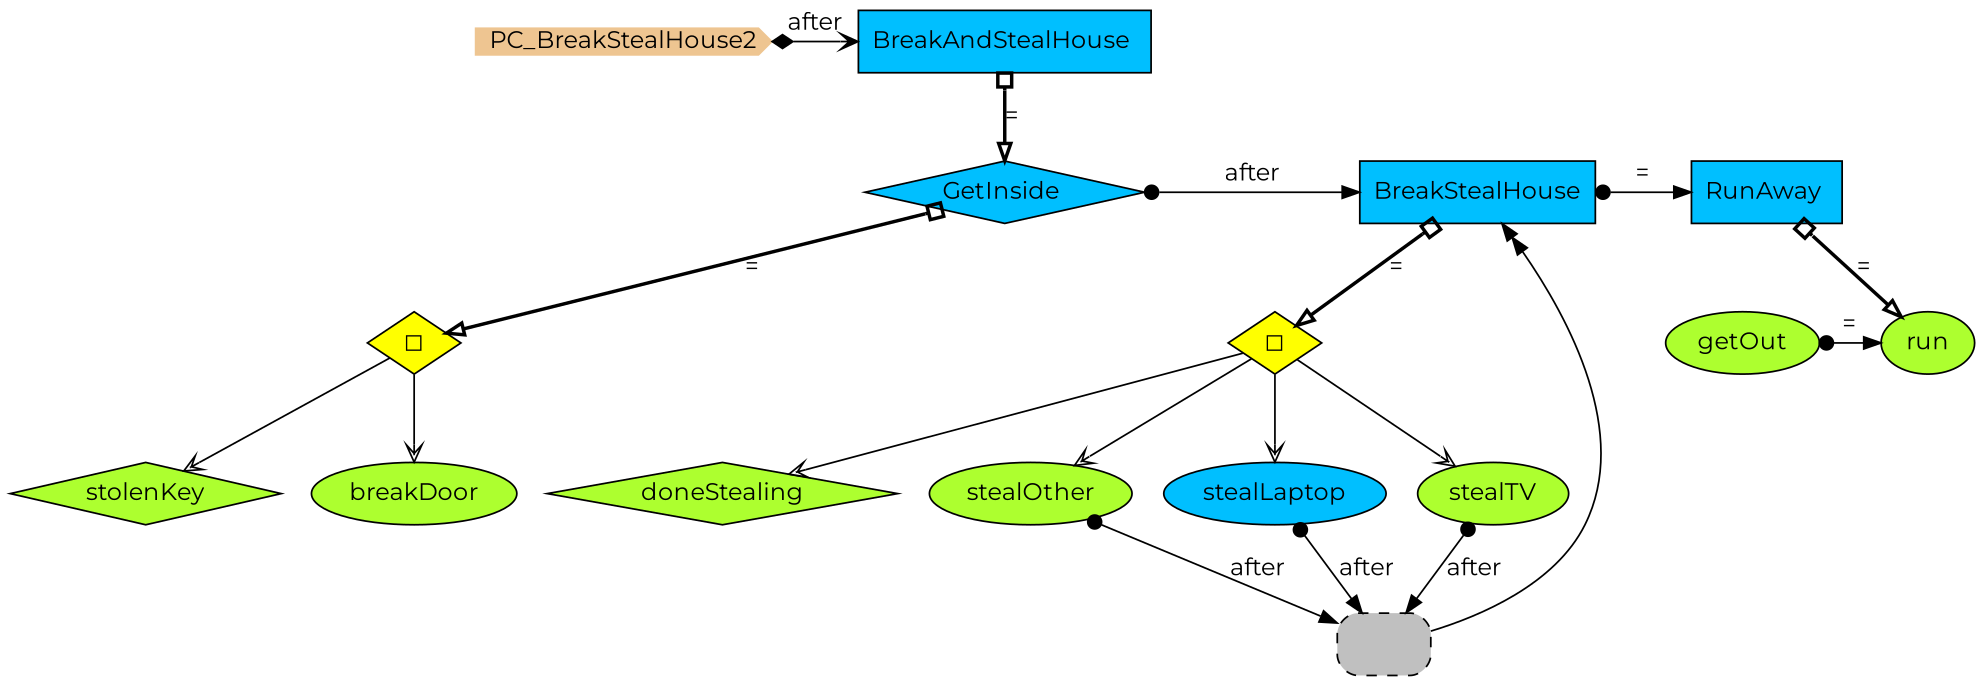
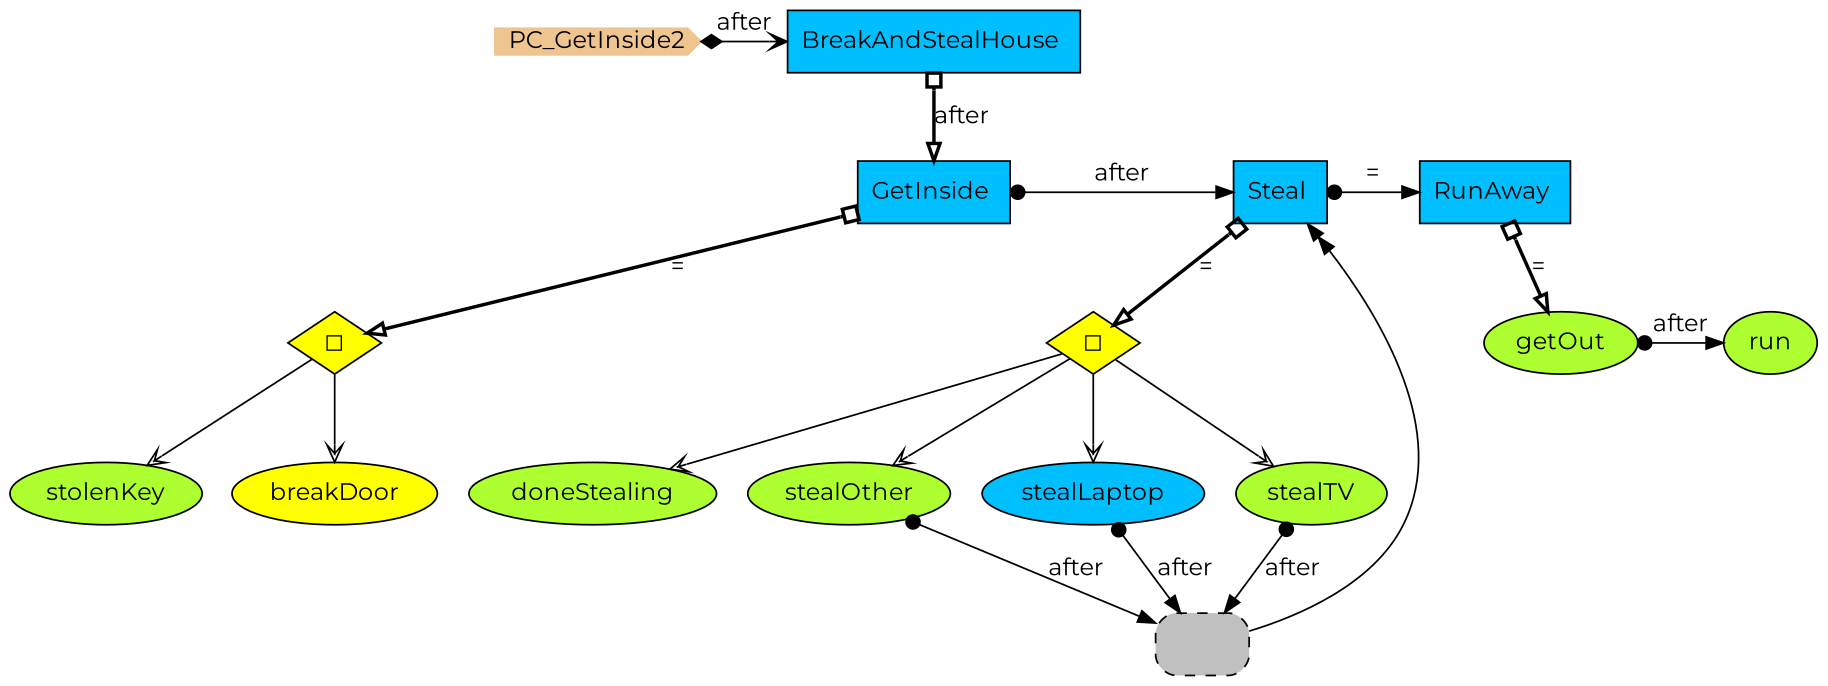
  digraph {
    fontname=Montserrat
    node [fontname=Montserrat shape=ellipse style=filled fillcolor=greenyellow]
    edge [dir=both fontname=Montserrat]
-   n1 [color=burlywood2 height=.2 label=PC_BreakStealHouse2 shape=cds width=.2 fillcolor=""]
+   n1 [color=burlywood2 height=.2 label=PC_GetInside2 shape=cds width=.2 fillcolor=""]
    n2 [fillcolor=deepskyblue label="BreakAndStealHouse " shape=box]
    n3 [fillcolor=deepskyblue label="RunAway " shape=box]
-   n4 [fillcolor=deepskyblue label=BreakStealHouse shape=box]
-   n5 [fillcolor=deepskyblue label="GetInside " shape=diamond]
+   n4 [fillcolor=deepskyblue label="Steal " shape=box]
+   n5 [fillcolor=deepskyblue label="GetInside " shape=box]
    n6 [label=run]
    n7 [label=getOut]
    n8 [fillcolor=yellow label="◻︎" shape=diamond]
    n9 [fillcolor=yellow label="◻︎" shape=diamond]
    n10 [fillcolor=gray label=" " shape=rectangle style="rounded,filled,dashed"]
-   n11 [label=doneStealing shape=diamond]
+   n11 [label=doneStealing]
    n12 [label=stealOther]
    n13 [fillcolor=deepskyblue label=stealLaptop]
    n14 [label=stealTV]
-   n15 [label=stolenKey shape=diamond]
-   n16 [label=breakDoor]
+   n15 [label=stolenKey]
+   n16 [fillcolor=yellow label=breakDoor]
    subgraph sub_1 {
      rank=min
      n1
      n2
    }
    subgraph sub_2 {
      rank=same
      n3
      n4
      n5
    }
    subgraph sub_3 {
      rank=same
      n3
      n4
    }
    subgraph sub_4 {
      rank=same
      n6
      n7
    }
    n1 -> n2 [arrowhead=open arrowtail=diamond label=after]
-   n2 -> n5 [arrowhead=onormal arrowtail=obox label="=" penwidth=2]
-   n3 -> n6 [arrowhead=onormal arrowtail=obox label="=" penwidth=2]
+   n2 -> n5 [arrowhead=onormal arrowtail=obox label=after penwidth=2]
+   n3 -> n7 [arrowhead=onormal arrowtail=obox label="=" penwidth=2]
    n4 -> n3 [arrowtail=dot label="="]
    n4 -> n8 [arrowhead=onormal arrowtail=obox label="=" penwidth=2]
    n5 -> n4 [arrowtail=dot label=after]
    n5 -> n9 [arrowhead=onormal arrowtail=obox label="=" penwidth=2]
-   n7 -> n6 [arrowtail=dot label="="]
+   n7 -> n6 [arrowtail=dot label=after]
    n8 -> n11 [arrowhead=vee fillcolor=white dir=""]
    n8 -> n12 [arrowhead=vee fillcolor=white dir=""]
    n8 -> n13 [arrowhead=vee fillcolor=white dir=""]
    n8 -> n14 [arrowhead=vee fillcolor=white dir=""]
    n9 -> n15 [arrowhead=vee fillcolor=white dir=""]
    n9 -> n16 [arrowhead=vee fillcolor=white dir=""]
    n10 -> n4 [arrowhead=normalnormal label=" " dir=""]
    n12 -> n10 [arrowtail=dot label=after]
    n13 -> n10 [arrowtail=dot label=after]
    n14 -> n10 [arrowtail=dot label=after]
  }
